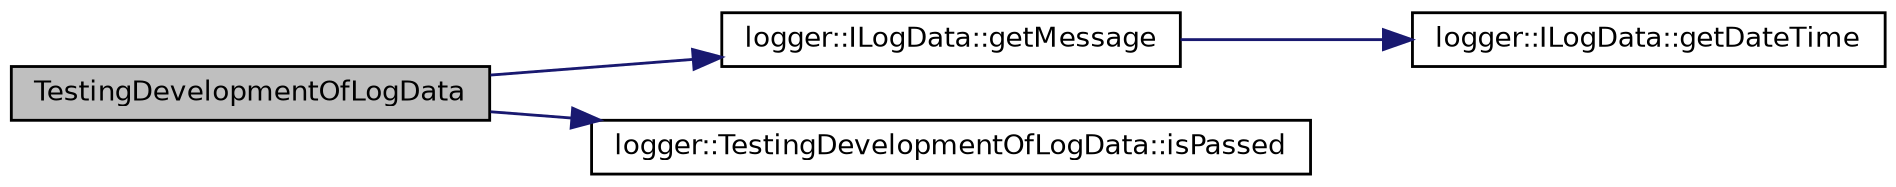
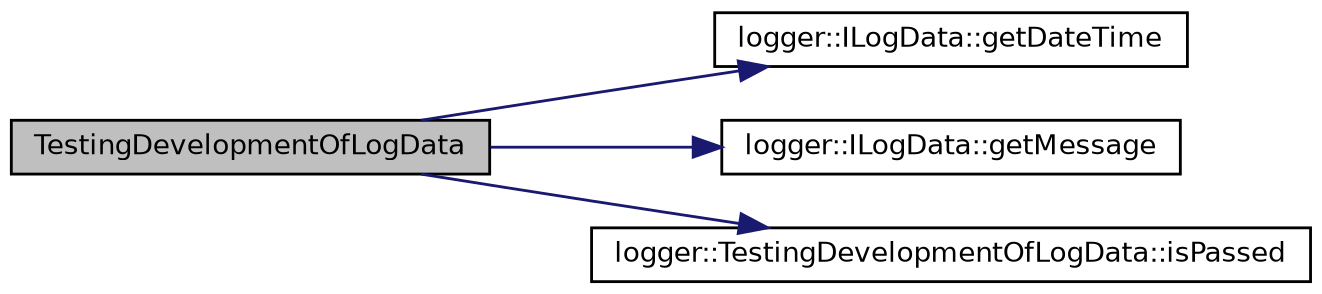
  digraph {
    rankdir=LR
    node [color=black fillcolor=white fontname=Helvetica fontsize=10 shape=record style=filled]
    edge [color=midnightblue fontname=Helvetica fontsize=10 labelfontname=Helvetica labelfontsize=10 style=solid]
    n1 [fillcolor=grey75 fontcolor=black height=0.2 label=TestingDevelopmentOfLogData width=0.4]
    n2 [height=0.2 label="logger::ILogData::getDateTime" width=0.4]
    n3 [height=0.2 label="logger::ILogData::getMessage" width=0.4]
    n4 [height=0.2 label="logger::TestingDevelopmentOfLogData::isPassed" width=0.4]
-   n3 -> n2
+   n1 -> n2
    n1 -> n3
    n1 -> n4
  }
